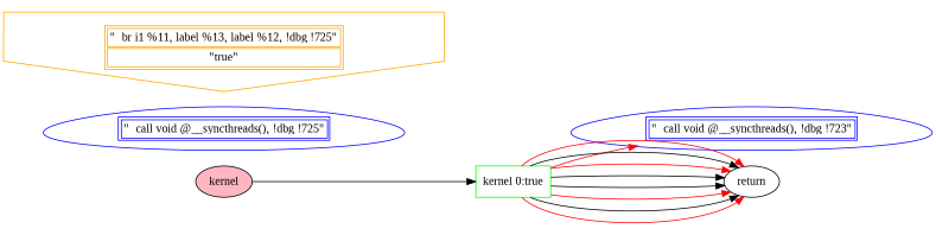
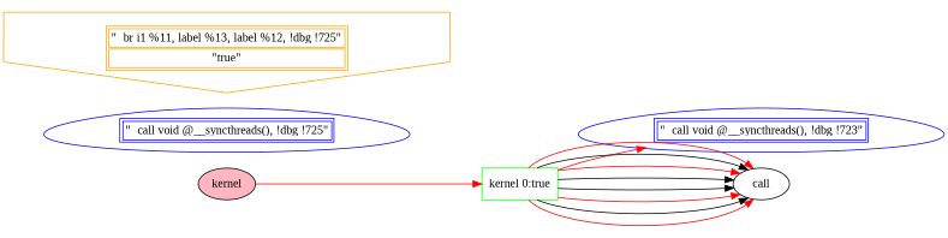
  digraph {
    fontname="Liberation Serif"
    rankdir=LR
    node [fontname="Liberation Serif"]
    edge [color=red fontname="Liberation Serif"]
    n1 [color=green fillcolor=white label="kernel 0:true" shape=rectangle style=filled]
    n2 [color=blue label=<<table><tr><td>"  call void @__syncthreads(), !dbg !723"</td></tr></table>> shape=egg]
-   return [fillcolor=white style=filled]
+   return [fillcolor=white style=filled label=call]
    kernel [fillcolor=lightpink style=filled]
    n5 [color=blue label=<<table><tr><td>"  call void @__syncthreads(), !dbg !725"</td></tr></table>> shape=egg]
    n6 [color=orange label=<<table><tr><td>"  br i1 %11, label %13, label %12, !dbg !725"</td></tr><tr><td>"true"</td></tr></table>> shape=invhouse]
    n1 -> n2
    n1 -> return
    n1 -> return [color=black]
    n1 -> return
    n1 -> return [color=black]
    n1 -> return [color=black]
    n1 -> return
    n1 -> return [color=black]
    n1 -> return
-   kernel -> n1 [color=black]
+   kernel -> n1
  }
